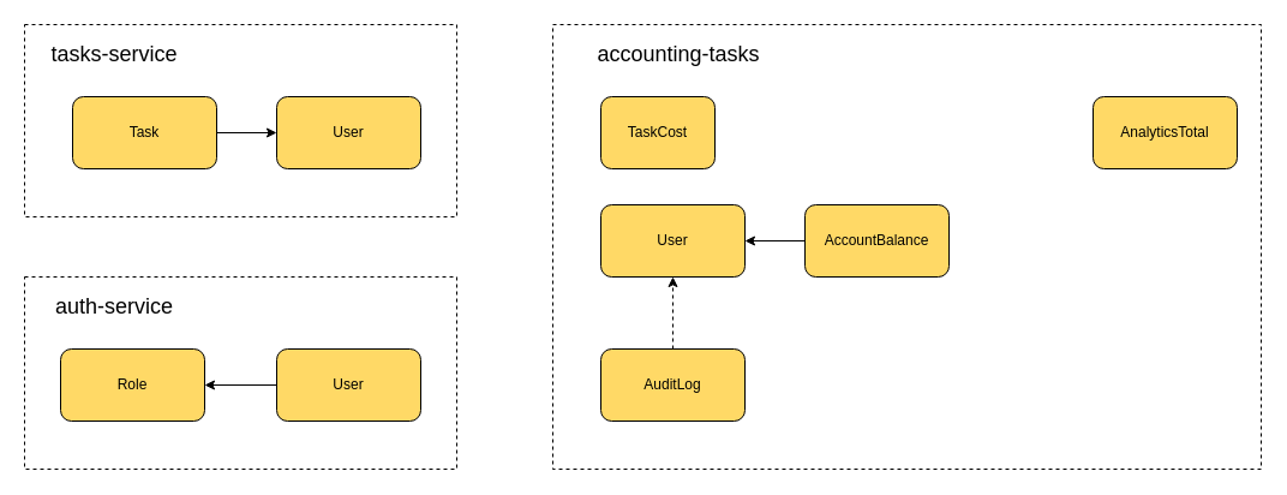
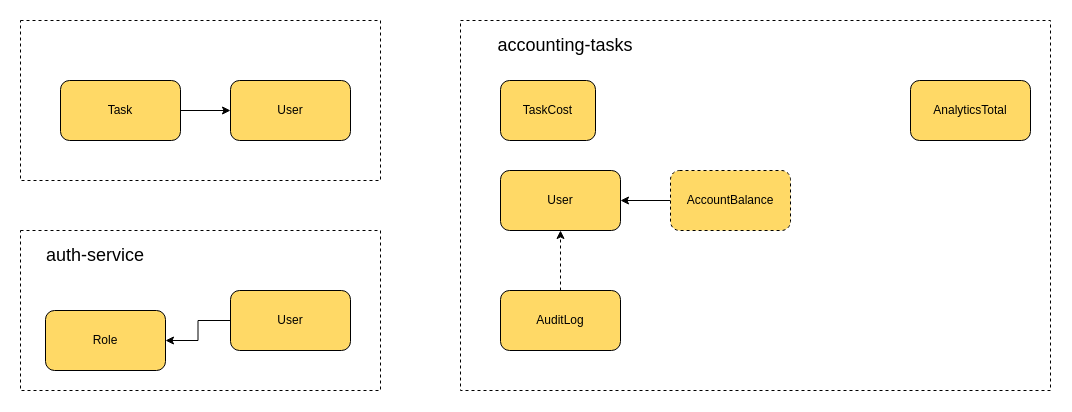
  <mxCell id="0" />
  <mxCell id="1" parent="0" />
  <mxCell id="2" value="" style="rounded=0;whiteSpace=wrap;html=1;dashed=1;fontSize=18;fillColor=none;" vertex="1" parent="1"><mxGeometry x="460" y="20" width="590" height="370" as="geometry" /></mxCell>
  <mxCell id="3" value="" style="rounded=0;whiteSpace=wrap;html=1;dashed=1;fontSize=18;fillColor=none;" vertex="1" parent="1"><mxGeometry x="20" y="230" width="360" height="160" as="geometry" /></mxCell>
  <mxCell id="4" value="" style="rounded=0;whiteSpace=wrap;html=1;dashed=1;fontSize=18;fillColor=none;" vertex="1" parent="1"><mxGeometry x="20" y="20" width="360" height="160" as="geometry" /></mxCell>
  <mxCell id="5" style="edgeStyle=orthogonalEdgeStyle;rounded=0;orthogonalLoop=1;jettySize=auto;html=1;exitX=1;exitY=0.5;exitDx=0;exitDy=0;entryX=0;entryY=0.5;entryDx=0;entryDy=0;" edge="1" parent="1" source="6" target="7"><mxGeometry relative="1" as="geometry" /></mxCell>
  <mxCell id="6" value="Task" style="rounded=1;whiteSpace=wrap;html=1;fillColor=#FFD966;" vertex="1" parent="1"><mxGeometry x="60" y="80" width="120" height="60" as="geometry" /></mxCell>
  <mxCell id="7" value="User" style="rounded=1;whiteSpace=wrap;html=1;fillColor=#FFD966;" vertex="1" parent="1"><mxGeometry x="230" y="80" width="120" height="60" as="geometry" /></mxCell>
  <mxCell id="8" style="edgeStyle=orthogonalEdgeStyle;rounded=0;orthogonalLoop=1;jettySize=auto;html=1;exitX=0;exitY=0.5;exitDx=0;exitDy=0;entryX=1;entryY=0.5;entryDx=0;entryDy=0;fontSize=18;" edge="1" parent="1" source="9" target="10"><mxGeometry relative="1" as="geometry" /></mxCell>
  <mxCell id="9" value="User" style="rounded=1;whiteSpace=wrap;html=1;fillColor=#FFD966;" vertex="1" parent="1"><mxGeometry x="230" y="290" width="120" height="60" as="geometry" /></mxCell>
- <mxCell id="10" value="Role" style="rounded=1;whiteSpace=wrap;html=1;fillColor=#FFD966;" vertex="1" parent="1"><mxGeometry x="50" y="290" width="120" height="60" as="geometry" /></mxCell>
+ <mxCell id="10" value="Role" style="rounded=1;whiteSpace=wrap;html=1;fillColor=#FFD966;" vertex="1" parent="1"><mxGeometry x="45" y="310" width="120" height="60" as="geometry" /></mxCell>
  <mxCell id="11" style="edgeStyle=orthogonalEdgeStyle;rounded=0;orthogonalLoop=1;jettySize=auto;html=1;exitX=0;exitY=0.5;exitDx=0;exitDy=0;" edge="1" parent="1" source="12" target="13"><mxGeometry relative="1" as="geometry" /></mxCell>
- <mxCell id="12" value="AccountBalance" style="rounded=1;whiteSpace=wrap;html=1;fillColor=#FFD966;" vertex="1" parent="1"><mxGeometry x="670" y="170" width="120" height="60" as="geometry" /></mxCell>
+ <mxCell id="12" value="AccountBalance" style="rounded=1;whiteSpace=wrap;html=1;fillColor=#FFD966;dashed=1;" vertex="1" parent="1"><mxGeometry x="670" y="170" width="120" height="60" as="geometry" /></mxCell>
  <mxCell id="13" value="User" style="rounded=1;whiteSpace=wrap;html=1;fillColor=#FFD966;" vertex="1" parent="1"><mxGeometry x="500" y="170" width="120" height="60" as="geometry" /></mxCell>
  <mxCell id="14" value="AnalyticsTotal" style="rounded=1;whiteSpace=wrap;html=1;fillColor=#FFD966;" vertex="1" parent="1"><mxGeometry x="910" y="80" width="120" height="60" as="geometry" /></mxCell>
  <mxCell id="15" style="edgeStyle=orthogonalEdgeStyle;rounded=0;orthogonalLoop=1;jettySize=auto;html=1;exitX=0.5;exitY=0;exitDx=0;exitDy=0;entryX=0.5;entryY=1;entryDx=0;entryDy=0;dashed=1;" edge="1" parent="1" source="16" target="13"><mxGeometry relative="1" as="geometry" /></mxCell>
  <mxCell id="16" value="AuditLog" style="rounded=1;whiteSpace=wrap;html=1;fillColor=#FFD966;" vertex="1" parent="1"><mxGeometry x="500" y="290" width="120" height="60" as="geometry" /></mxCell>
- <mxCell id="17" value="tasks-service" style="text;html=1;strokeColor=none;fillColor=none;align=center;verticalAlign=middle;whiteSpace=wrap;rounded=0;fontSize=18;" vertex="1" parent="1"><mxGeometry x="30" y="30" width="130" height="30" as="geometry" /></mxCell>
  <mxCell id="18" value="auth-service" style="text;html=1;strokeColor=none;fillColor=none;align=center;verticalAlign=middle;whiteSpace=wrap;rounded=0;fontSize=18;" vertex="1" parent="1"><mxGeometry x="30" y="240" width="130" height="30" as="geometry" /></mxCell>
  <mxCell id="19" value="accounting-tasks" style="text;html=1;strokeColor=none;fillColor=none;align=center;verticalAlign=middle;whiteSpace=wrap;rounded=0;fontSize=18;" vertex="1" parent="1"><mxGeometry x="480" y="30" width="170" height="30" as="geometry" /></mxCell>
  <mxCell id="20" value="TaskCost" style="rounded=1;whiteSpace=wrap;html=1;fillColor=#FFD966;" vertex="1" parent="1"><mxGeometry x="500" y="80" width="95" height="60" as="geometry" /></mxCell>
